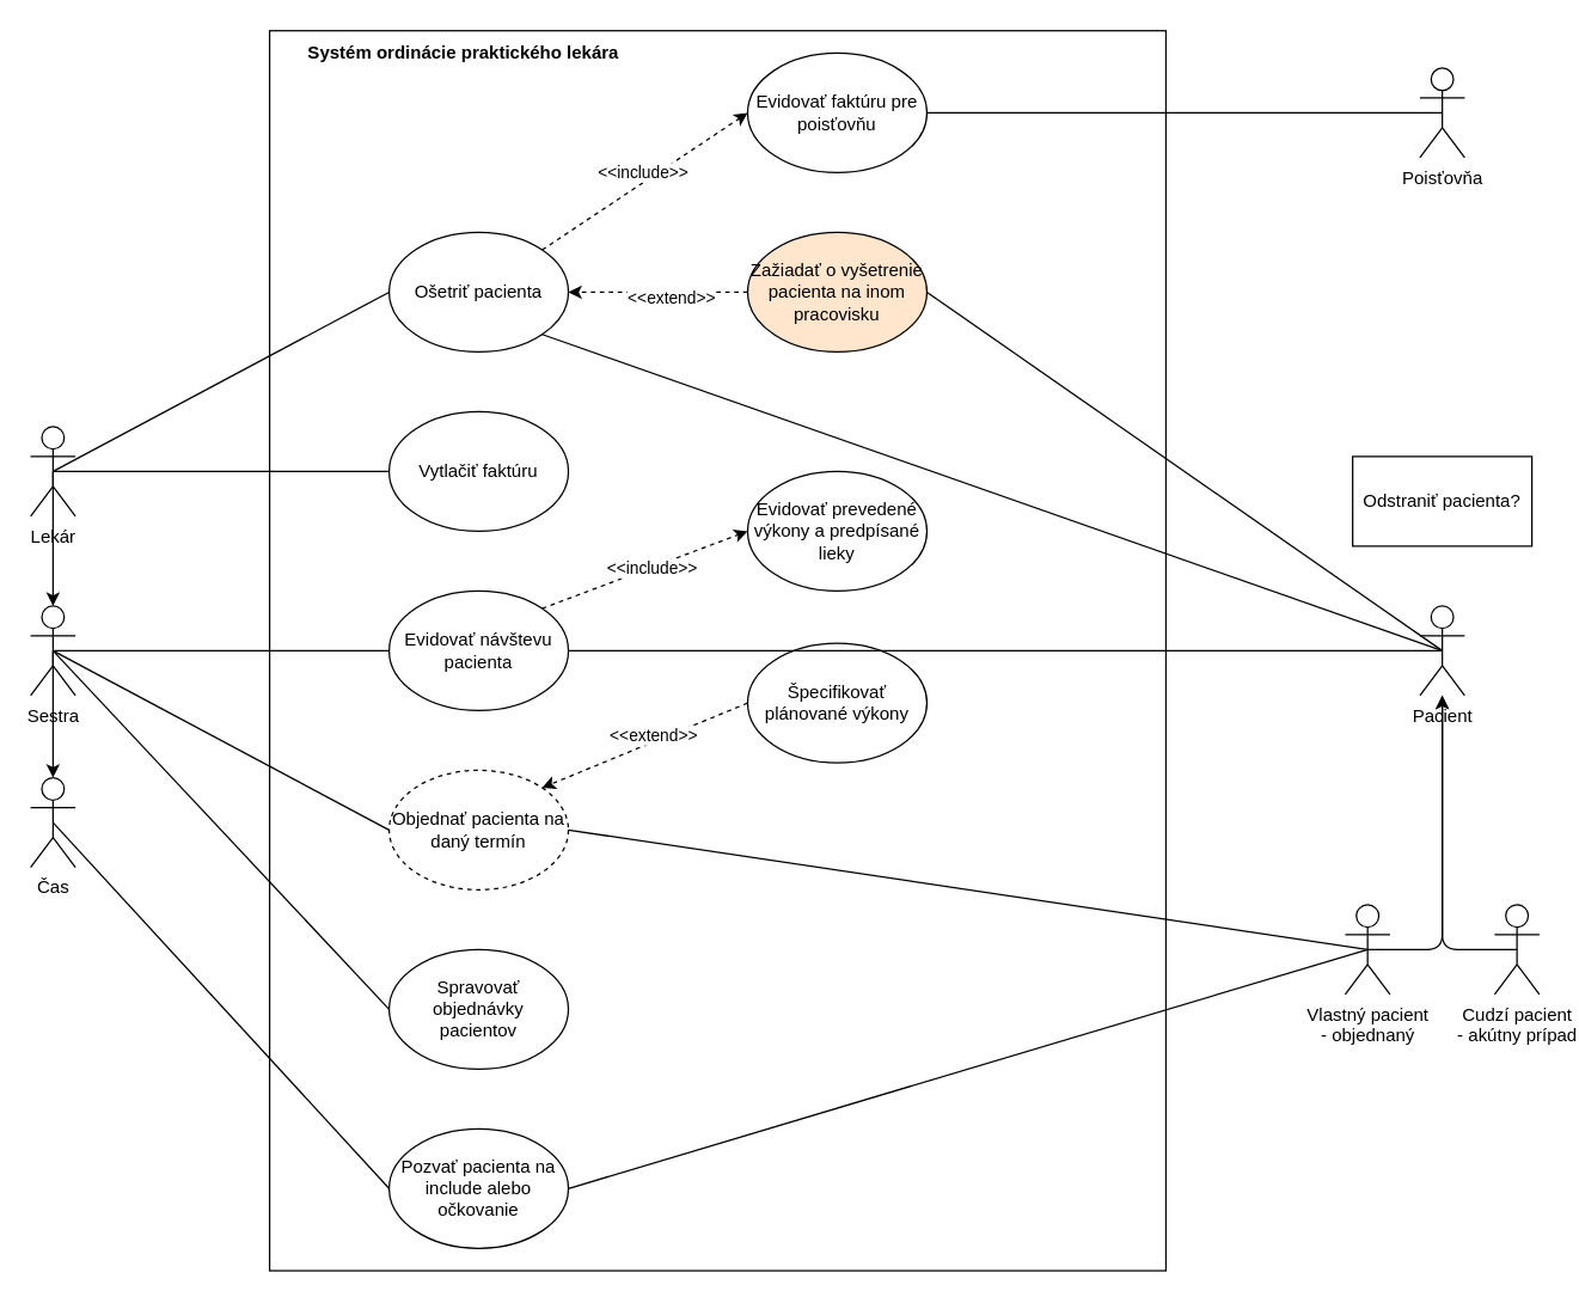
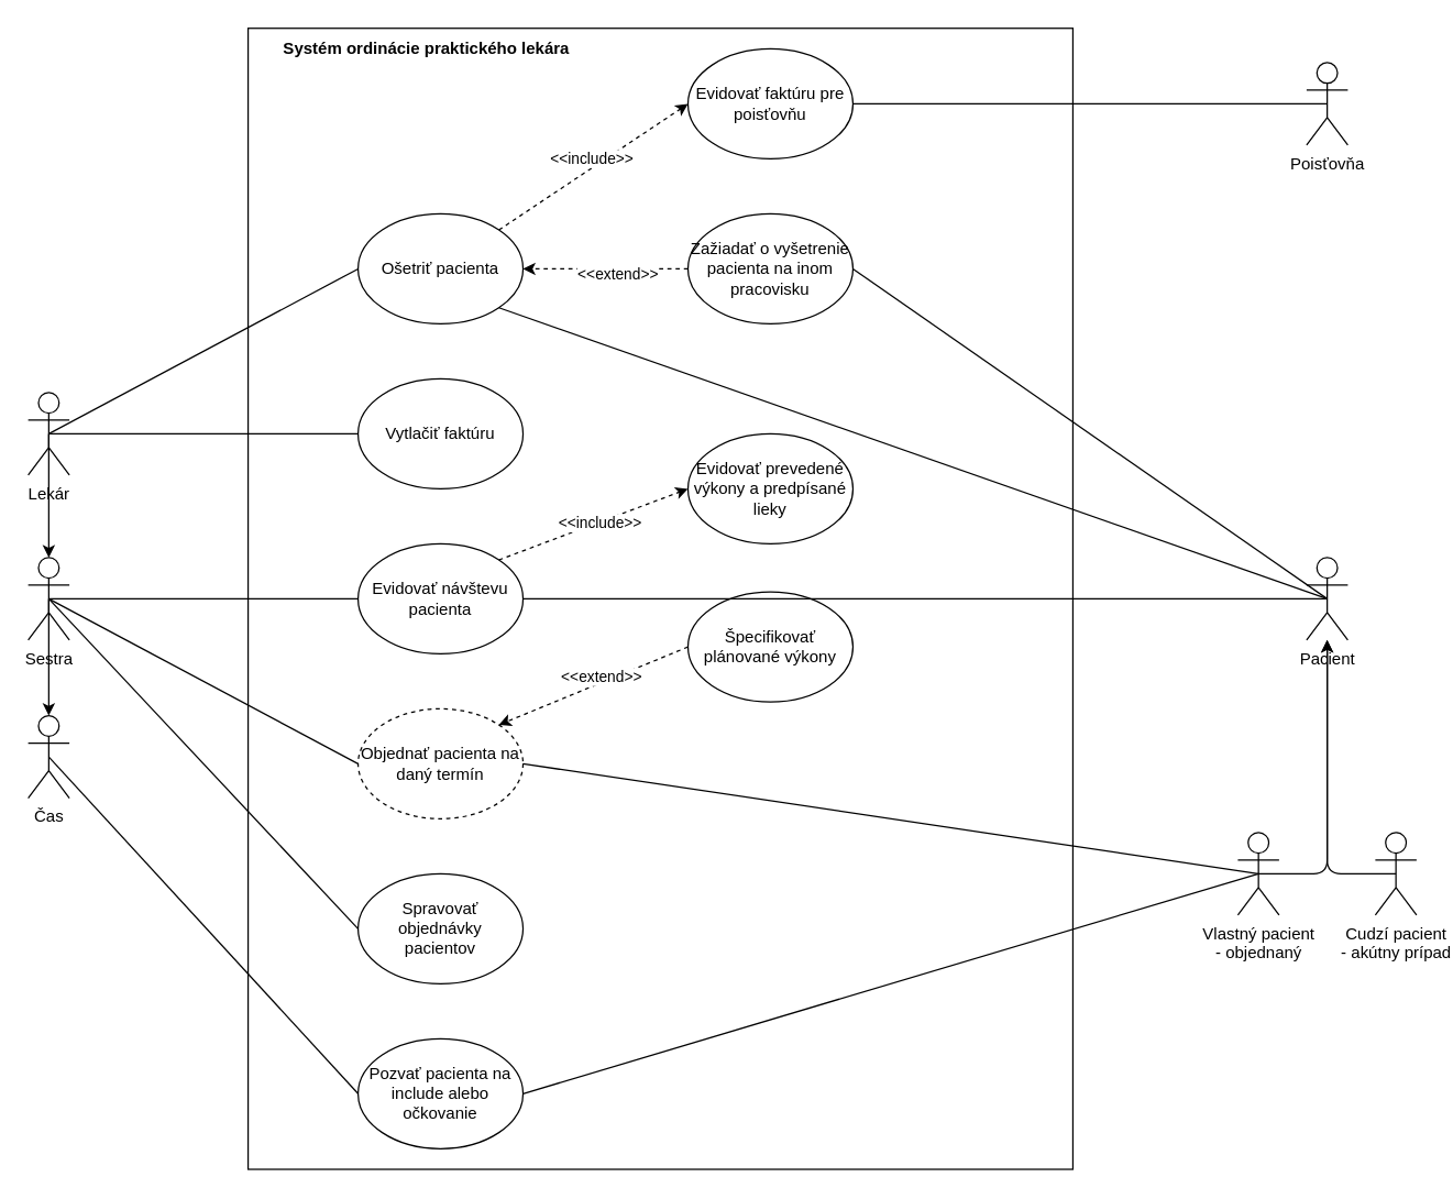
  <mxCell id="0" />
  <mxCell id="1" parent="0" />
  <mxCell id="2" value="" style="rounded=0;whiteSpace=wrap;html=1;" parent="1" vertex="1"><mxGeometry x="180" y="20" width="600" height="830" as="geometry" /></mxCell>
  <mxCell id="3" style="rounded=0;orthogonalLoop=1;jettySize=auto;html=1;exitX=0.5;exitY=0.5;exitDx=0;exitDy=0;exitPerimeter=0;entryX=0;entryY=0.5;entryDx=0;entryDy=0;endArrow=none;endFill=0;" parent="1" source="6" target="28" edge="1"><mxGeometry relative="1" as="geometry" /></mxCell>
  <mxCell id="4" style="edgeStyle=orthogonalEdgeStyle;rounded=1;orthogonalLoop=1;jettySize=auto;html=1;exitX=0.5;exitY=0.5;exitDx=0;exitDy=0;exitPerimeter=0;entryX=0.5;entryY=0;entryDx=0;entryDy=0;entryPerimeter=0;endArrow=classic;endFill=1;strokeWidth=1;" parent="1" source="6" target="11" edge="1"><mxGeometry relative="1" as="geometry" /></mxCell>
  <mxCell id="5" style="edgeStyle=none;rounded=0;orthogonalLoop=1;jettySize=auto;html=1;exitX=0.5;exitY=0.5;exitDx=0;exitDy=0;exitPerimeter=0;entryX=0;entryY=0.5;entryDx=0;entryDy=0;startArrow=none;startFill=0;endArrow=none;endFill=0;strokeWidth=1;" parent="1" source="6" target="21" edge="1"><mxGeometry relative="1" as="geometry" /></mxCell>
  <mxCell id="6" value="Lekár" style="shape=umlActor;verticalLabelPosition=bottom;verticalAlign=top;html=1;outlineConnect=0;" parent="1" vertex="1"><mxGeometry x="20" y="285" width="30" height="60" as="geometry" /></mxCell>
  <mxCell id="7" style="orthogonalLoop=1;jettySize=auto;html=1;exitX=0.5;exitY=0.5;exitDx=0;exitDy=0;exitPerimeter=0;entryX=0;entryY=0.5;entryDx=0;entryDy=0;rounded=1;endArrow=none;endFill=0;" parent="1" source="11" target="16" edge="1"><mxGeometry relative="1" as="geometry" /></mxCell>
  <mxCell id="8" style="rounded=1;orthogonalLoop=1;jettySize=auto;html=1;exitX=0.5;exitY=0.5;exitDx=0;exitDy=0;exitPerimeter=0;entryX=0;entryY=0.5;entryDx=0;entryDy=0;strokeWidth=1;endArrow=none;endFill=0;" parent="1" source="11" target="12" edge="1"><mxGeometry relative="1" as="geometry" /></mxCell>
  <mxCell id="9" style="edgeStyle=none;rounded=0;orthogonalLoop=1;jettySize=auto;html=1;exitX=0.5;exitY=0.5;exitDx=0;exitDy=0;exitPerimeter=0;entryX=0.5;entryY=0;entryDx=0;entryDy=0;entryPerimeter=0;startArrow=none;startFill=0;endArrow=classic;endFill=1;strokeWidth=1;" parent="1" source="11" target="31" edge="1"><mxGeometry relative="1" as="geometry" /></mxCell>
  <mxCell id="10" style="rounded=0;orthogonalLoop=1;jettySize=auto;html=1;exitX=0.5;exitY=0.5;exitDx=0;exitDy=0;exitPerimeter=0;entryX=0;entryY=0.5;entryDx=0;entryDy=0;endArrow=none;endFill=0;" parent="1" source="11" target="46" edge="1"><mxGeometry relative="1" as="geometry" /></mxCell>
  <mxCell id="11" value="Sestra" style="shape=umlActor;verticalLabelPosition=bottom;verticalAlign=top;html=1;outlineConnect=0;" parent="1" vertex="1"><mxGeometry x="20" y="405" width="30" height="60" as="geometry" /></mxCell>
  <mxCell id="12" value="Objednať pacienta na daný termín" style="ellipse;whiteSpace=wrap;html=1;dashed=1;" parent="1" vertex="1"><mxGeometry x="260" y="515" width="120" height="80" as="geometry" /></mxCell>
  <mxCell id="13" value="Špecifikovať plánované výkony" style="ellipse;whiteSpace=wrap;html=1;" parent="1" vertex="1"><mxGeometry x="500" y="430" width="120" height="80" as="geometry" /></mxCell>
  <mxCell id="14" style="edgeStyle=none;rounded=0;orthogonalLoop=1;jettySize=auto;html=1;exitX=0;exitY=0.5;exitDx=0;exitDy=0;startArrow=none;startFill=0;endArrow=classic;endFill=1;strokeWidth=1;dashed=1;entryX=1;entryY=0;entryDx=0;entryDy=0;" parent="1" source="13" target="12" edge="1"><mxGeometry relative="1" as="geometry" /></mxCell>
  <mxCell id="15" value="&amp;lt;&amp;lt;extend&amp;gt;&amp;gt;" style="edgeLabel;html=1;align=center;verticalAlign=middle;resizable=0;points=[];" parent="14" vertex="1" connectable="0"><mxGeometry x="-0.213" y="-1" relative="1" as="geometry"><mxPoint x="-8.17" as="offset" /></mxGeometry></mxCell>
  <mxCell id="16" value="Evidovať návštevu pacienta" style="ellipse;whiteSpace=wrap;html=1;" parent="1" vertex="1"><mxGeometry x="260" y="395" width="120" height="80" as="geometry" /></mxCell>
  <mxCell id="17" value="Evidovať prevedené výkony a predpísané lieky" style="ellipse;whiteSpace=wrap;html=1;" parent="1" vertex="1"><mxGeometry x="500" y="315" width="120" height="80" as="geometry" /></mxCell>
  <mxCell id="18" style="edgeStyle=none;rounded=0;orthogonalLoop=1;jettySize=auto;html=1;exitX=0;exitY=0.5;exitDx=0;exitDy=0;entryX=0.5;entryY=0.5;entryDx=0;entryDy=0;entryPerimeter=0;startArrow=none;startFill=0;endArrow=none;endFill=0;strokeWidth=1;" parent="1" source="19" target="31" edge="1"><mxGeometry relative="1" as="geometry" /></mxCell>
  <mxCell id="19" value="Pozvať pacienta na include alebo očkovanie" style="ellipse;whiteSpace=wrap;html=1;" parent="1" vertex="1"><mxGeometry x="260" y="755" width="120" height="80" as="geometry" /></mxCell>
  <mxCell id="20" value="Evidovať faktúru pre poisťovňu" style="ellipse;whiteSpace=wrap;html=1;" parent="1" vertex="1"><mxGeometry x="500" y="35" width="120" height="80" as="geometry" /></mxCell>
  <mxCell id="21" value="Vytlačiť faktúru" style="ellipse;whiteSpace=wrap;html=1;" parent="1" vertex="1"><mxGeometry x="260" y="275" width="120" height="80" as="geometry" /></mxCell>
  <mxCell id="22" style="rounded=1;orthogonalLoop=1;jettySize=auto;html=1;exitX=0;exitY=0.5;exitDx=0;exitDy=0;entryX=1;entryY=0.5;entryDx=0;entryDy=0;dashed=1;endArrow=classic;endFill=1;strokeWidth=1;" parent="1" source="25" target="28" edge="1"><mxGeometry relative="1" as="geometry" /></mxCell>
  <mxCell id="23" value="&amp;lt;&amp;lt;extend&amp;gt;&amp;gt;" style="edgeLabel;html=1;align=center;verticalAlign=middle;resizable=0;points=[];" parent="22" vertex="1" connectable="0"><mxGeometry x="-0.141" y="3" relative="1" as="geometry"><mxPoint as="offset" /></mxGeometry></mxCell>
  <mxCell id="24" style="edgeStyle=none;rounded=0;orthogonalLoop=1;jettySize=auto;html=1;exitX=1;exitY=0.5;exitDx=0;exitDy=0;entryX=0.5;entryY=0.5;entryDx=0;entryDy=0;entryPerimeter=0;startArrow=none;startFill=0;endArrow=none;endFill=0;strokeWidth=1;" parent="1" source="25" target="40" edge="1"><mxGeometry relative="1" as="geometry" /></mxCell>
- <mxCell id="25" value="Zažiadať o vyšetrenie pacienta na inom pracovisku" style="ellipse;whiteSpace=wrap;html=1;fillColor=#ffe6cc;" parent="1" vertex="1"><mxGeometry x="500" y="155" width="120" height="80" as="geometry" /></mxCell>
+ <mxCell id="25" value="Zažiadať o vyšetrenie pacienta na inom pracovisku" style="ellipse;whiteSpace=wrap;html=1;" parent="1" vertex="1"><mxGeometry x="500" y="155" width="120" height="80" as="geometry" /></mxCell>
  <mxCell id="26" style="rounded=1;orthogonalLoop=1;jettySize=auto;html=1;exitX=1;exitY=0;exitDx=0;exitDy=0;entryX=0;entryY=0.5;entryDx=0;entryDy=0;startArrow=none;startFill=0;endArrow=classic;endFill=1;strokeWidth=1;dashed=1;" parent="1" source="28" target="20" edge="1"><mxGeometry relative="1" as="geometry" /></mxCell>
  <mxCell id="27" value="&amp;lt;&amp;lt;include&amp;gt;&amp;gt;" style="edgeLabel;html=1;align=center;verticalAlign=middle;resizable=0;points=[];" parent="26" vertex="1" connectable="0"><mxGeometry x="0.26" relative="1" as="geometry"><mxPoint x="-18.96" y="5.97" as="offset" /></mxGeometry></mxCell>
  <mxCell id="28" value="Ošetriť pacienta" style="ellipse;whiteSpace=wrap;html=1;" parent="1" vertex="1"><mxGeometry x="260" y="155" width="120" height="80" as="geometry" /></mxCell>
  <mxCell id="29" value="" style="endArrow=classic;dashed=1;html=1;exitX=1;exitY=0;exitDx=0;exitDy=0;endFill=1;entryX=0;entryY=0.5;entryDx=0;entryDy=0;" parent="1" source="16" target="17" edge="1"><mxGeometry width="50" height="50" relative="1" as="geometry"><mxPoint x="560" y="525" as="sourcePoint" /><mxPoint x="460" y="465" as="targetPoint" /></mxGeometry></mxCell>
  <mxCell id="30" value="&amp;lt;&amp;lt;include&amp;gt;&amp;gt;" style="edgeLabel;html=1;align=center;verticalAlign=middle;resizable=0;points=[];" parent="29" vertex="1" connectable="0"><mxGeometry x="0.266" y="2" relative="1" as="geometry"><mxPoint x="-13.34" y="7.83" as="offset" /></mxGeometry></mxCell>
  <mxCell id="31" value="Čas&lt;br&gt;" style="shape=umlActor;verticalLabelPosition=bottom;verticalAlign=top;html=1;outlineConnect=0;" parent="1" vertex="1"><mxGeometry x="20" y="520" width="30" height="60" as="geometry" /></mxCell>
  <mxCell id="32" style="edgeStyle=orthogonalEdgeStyle;rounded=1;orthogonalLoop=1;jettySize=auto;html=1;exitX=0.5;exitY=0.5;exitDx=0;exitDy=0;exitPerimeter=0;startArrow=none;startFill=0;endArrow=classic;endFill=1;strokeWidth=1;" parent="1" source="33" target="40" edge="1"><mxGeometry relative="1" as="geometry" /></mxCell>
  <mxCell id="33" value="Cudzí pacient&lt;br&gt;- akútny prípad" style="shape=umlActor;verticalLabelPosition=bottom;verticalAlign=top;html=1;outlineConnect=0;" parent="1" vertex="1"><mxGeometry x="1000" y="605" width="30" height="60" as="geometry" /></mxCell>
  <mxCell id="34" style="edgeStyle=orthogonalEdgeStyle;rounded=1;orthogonalLoop=1;jettySize=auto;html=1;exitX=0.5;exitY=0.5;exitDx=0;exitDy=0;exitPerimeter=0;startArrow=none;startFill=0;endArrow=classic;endFill=1;strokeWidth=1;" parent="1" source="35" target="40" edge="1"><mxGeometry relative="1" as="geometry" /></mxCell>
  <mxCell id="35" value="Vlastný pacient&lt;br&gt;- objednaný" style="shape=umlActor;verticalLabelPosition=bottom;verticalAlign=top;html=1;outlineConnect=0;" parent="1" vertex="1"><mxGeometry x="900" y="605" width="30" height="60" as="geometry" /></mxCell>
  <mxCell id="36" style="edgeStyle=none;rounded=0;orthogonalLoop=1;jettySize=auto;html=1;exitX=0.5;exitY=0.5;exitDx=0;exitDy=0;exitPerimeter=0;entryX=1;entryY=1;entryDx=0;entryDy=0;startArrow=none;startFill=0;endArrow=none;endFill=0;strokeWidth=1;" parent="1" source="40" target="28" edge="1"><mxGeometry relative="1" as="geometry" /></mxCell>
  <mxCell id="37" style="edgeStyle=none;rounded=0;orthogonalLoop=1;jettySize=auto;html=1;exitX=0.5;exitY=0.5;exitDx=0;exitDy=0;exitPerimeter=0;entryX=1;entryY=0.5;entryDx=0;entryDy=0;startArrow=none;startFill=0;endArrow=none;endFill=0;strokeWidth=1;" parent="1" source="40" target="16" edge="1"><mxGeometry relative="1" as="geometry" /></mxCell>
  <mxCell id="38" style="edgeStyle=none;rounded=0;orthogonalLoop=1;jettySize=auto;html=1;exitX=0.5;exitY=0.5;exitDx=0;exitDy=0;exitPerimeter=0;entryX=1;entryY=0.5;entryDx=0;entryDy=0;startArrow=none;startFill=0;endArrow=none;endFill=0;strokeWidth=1;" parent="1" source="35" target="12" edge="1"><mxGeometry relative="1" as="geometry" /></mxCell>
  <mxCell id="39" style="edgeStyle=none;rounded=0;orthogonalLoop=1;jettySize=auto;html=1;exitX=0.5;exitY=0.5;exitDx=0;exitDy=0;exitPerimeter=0;entryX=1;entryY=0.5;entryDx=0;entryDy=0;startArrow=none;startFill=0;endArrow=none;endFill=0;strokeWidth=1;" parent="1" source="35" target="19" edge="1"><mxGeometry relative="1" as="geometry" /></mxCell>
  <mxCell id="40" value="Pacient" style="shape=umlActor;verticalLabelPosition=bottom;verticalAlign=top;html=1;outlineConnect=0;" parent="1" vertex="1"><mxGeometry x="950" y="405" width="30" height="60" as="geometry" /></mxCell>
  <mxCell id="41" style="edgeStyle=none;rounded=0;orthogonalLoop=1;jettySize=auto;html=1;exitX=0.5;exitY=0.5;exitDx=0;exitDy=0;exitPerimeter=0;entryX=1;entryY=0.5;entryDx=0;entryDy=0;startArrow=none;startFill=0;endArrow=none;endFill=0;strokeWidth=1;" parent="1" source="42" target="20" edge="1"><mxGeometry relative="1" as="geometry" /></mxCell>
  <mxCell id="42" value="Poisťovňa" style="shape=umlActor;verticalLabelPosition=bottom;verticalAlign=top;html=1;outlineConnect=0;" parent="1" vertex="1"><mxGeometry x="950" y="45" width="30" height="60" as="geometry" /></mxCell>
  <mxCell id="43" style="edgeStyle=none;rounded=0;orthogonalLoop=1;jettySize=auto;html=1;exitX=0.5;exitY=1;exitDx=0;exitDy=0;startArrow=none;startFill=0;endArrow=none;endFill=0;strokeWidth=1;" parent="1" source="2" target="2" edge="1"><mxGeometry relative="1" as="geometry" /></mxCell>
  <mxCell id="44" value="&lt;b&gt;Systém ordinácie praktického lekára&lt;/b&gt;" style="text;html=1;strokeColor=none;fillColor=none;align=center;verticalAlign=middle;whiteSpace=wrap;rounded=0;" parent="1" vertex="1"><mxGeometry x="190" y="25" width="240" height="20" as="geometry" /></mxCell>
- <mxCell id="45" value="Odstraniť pacienta?" style="whiteSpace=wrap;html=1;" parent="1" vertex="1"><mxGeometry x="905" y="305" width="120" height="60" as="geometry" /></mxCell>
  <mxCell id="46" value="Spravovať objednávky &lt;br&gt;pacientov" style="ellipse;whiteSpace=wrap;html=1;" parent="1" vertex="1"><mxGeometry x="260" y="635" width="120" height="80" as="geometry" /></mxCell>
